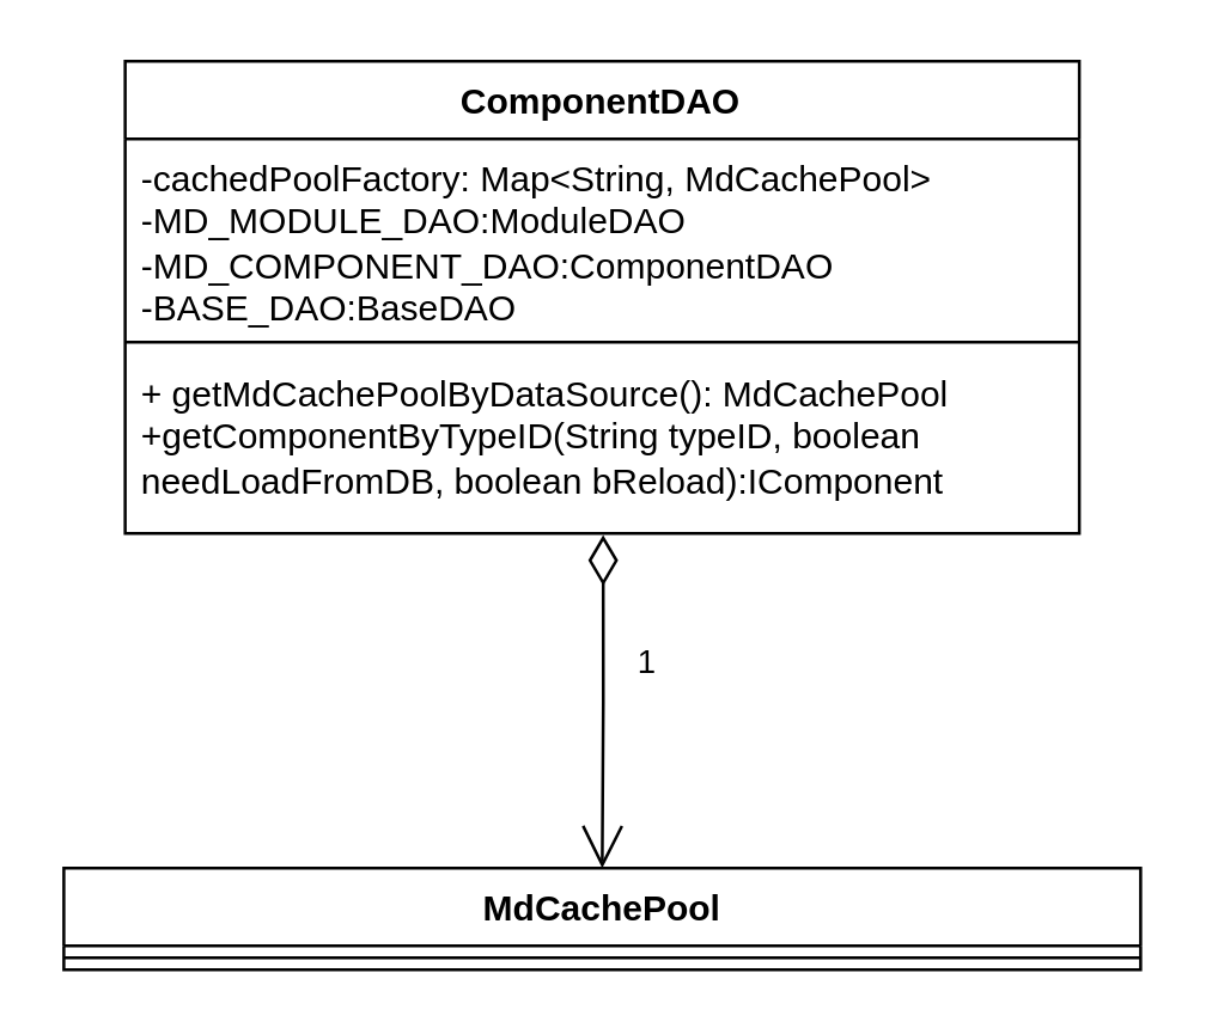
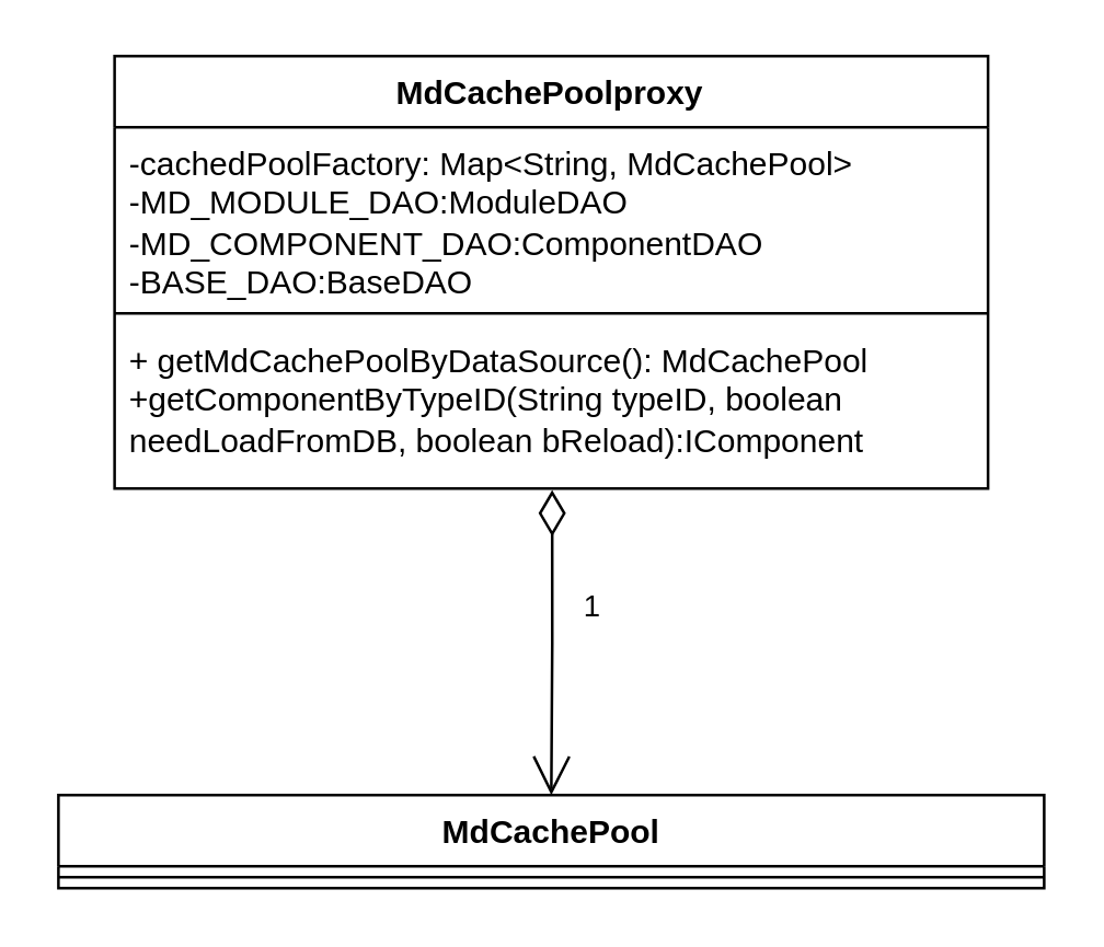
  <mxCell id="0" />
  <mxCell id="1" parent="0" />
  <mxCell id="2" value="1" style="endArrow=open;html=1;endSize=12;startArrow=diamondThin;startSize=14;startFill=0;edgeStyle=orthogonalEdgeStyle;align=left;verticalAlign=bottom;rounded=0;entryX=0.5;entryY=0;entryDx=0;entryDy=0;exitX=0.501;exitY=1.009;exitDx=0;exitDy=0;exitPerimeter=0;" edge="1" parent="1" source="8" target="3"><mxGeometry x="-0.091" y="10" relative="1" as="geometry"><mxPoint x="179.75" y="190" as="sourcePoint" /><mxPoint x="179.75" y="310" as="targetPoint" /><mxPoint as="offset" /></mxGeometry></mxCell>
  <mxCell id="3" value="MdCachePool" style="swimlane;fontStyle=1;align=center;verticalAlign=top;childLayout=stackLayout;horizontal=1;startSize=26;horizontalStack=0;resizeParent=1;resizeParentMax=0;resizeLast=0;collapsible=1;marginBottom=0;whiteSpace=wrap;html=1;" vertex="1" parent="1"><mxGeometry x="20.75" y="290" width="360" height="34" as="geometry" /></mxCell>
  <mxCell id="4" value="" style="line;strokeWidth=1;fillColor=none;align=left;verticalAlign=middle;spacingTop=-1;spacingLeft=3;spacingRight=3;rotatable=0;labelPosition=right;points=[];portConstraint=eastwest;strokeColor=inherit;" vertex="1" parent="3"><mxGeometry y="26" width="360" height="8" as="geometry" /></mxCell>
- <mxCell id="5" value="ComponentDAO" style="swimlane;fontStyle=1;align=center;verticalAlign=top;childLayout=stackLayout;horizontal=1;startSize=26;horizontalStack=0;resizeParent=1;resizeParentMax=0;resizeLast=0;collapsible=1;marginBottom=0;whiteSpace=wrap;html=1;" vertex="1" parent="1"><mxGeometry x="41.25" y="20" width="319" height="158" as="geometry" /></mxCell>
+ <mxCell id="5" value="MdCachePoolproxy" style="swimlane;fontStyle=1;align=center;verticalAlign=top;childLayout=stackLayout;horizontal=1;startSize=26;horizontalStack=0;resizeParent=1;resizeParentMax=0;resizeLast=0;collapsible=1;marginBottom=0;whiteSpace=wrap;html=1;" vertex="1" parent="1"><mxGeometry x="41.25" y="20" width="319" height="158" as="geometry" /></mxCell>
  <mxCell id="6" value="-cachedPoolFactory&lt;span style=&quot;background-color: initial;&quot;&gt;:&amp;nbsp;&lt;/span&gt;Map&amp;lt;String, MdCachePool&amp;gt;&lt;br&gt;-MD_MODULE_DAO:ModuleDAO&lt;br&gt;-MD_COMPONENT_DAO:ComponentDAO&lt;br&gt;-BASE_DAO:BaseDAO" style="text;strokeColor=none;fillColor=none;align=left;verticalAlign=top;spacingLeft=4;spacingRight=4;overflow=hidden;rotatable=0;points=[[0,0.5],[1,0.5]];portConstraint=eastwest;whiteSpace=wrap;html=1;" vertex="1" parent="5"><mxGeometry y="26" width="319" height="64" as="geometry" /></mxCell>
  <mxCell id="7" value="" style="line;strokeWidth=1;fillColor=none;align=left;verticalAlign=middle;spacingTop=-1;spacingLeft=3;spacingRight=3;rotatable=0;labelPosition=right;points=[];portConstraint=eastwest;strokeColor=inherit;" vertex="1" parent="5"><mxGeometry y="90" width="319" height="8" as="geometry" /></mxCell>
  <mxCell id="8" value="+ getMdCachePoolByDataSource():&amp;nbsp;MdCachePool&lt;br&gt;+getComponentByTypeID(String typeID, boolean needLoadFromDB, boolean bReload):IComponent" style="text;strokeColor=none;fillColor=none;align=left;verticalAlign=top;spacingLeft=4;spacingRight=4;overflow=hidden;rotatable=0;points=[[0,0.5],[1,0.5]];portConstraint=eastwest;whiteSpace=wrap;html=1;" vertex="1" parent="5"><mxGeometry y="98" width="319" height="60" as="geometry" /></mxCell>
